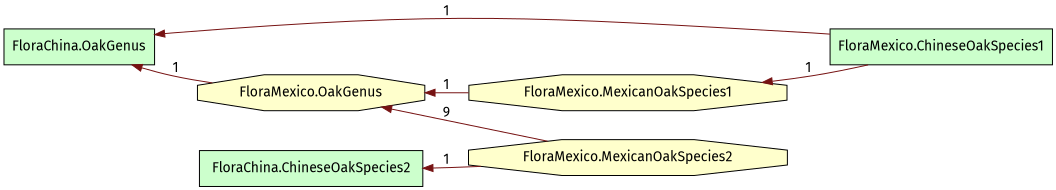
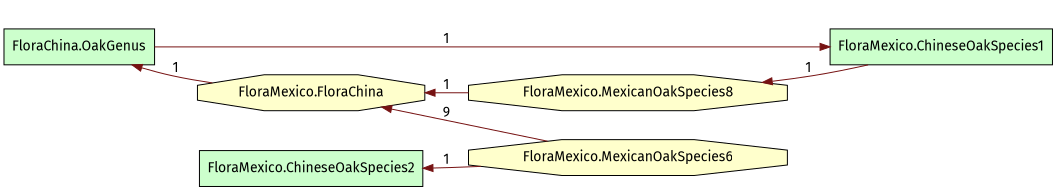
  digraph {
    fontname="Fira Sans"
    rankdir=RL
    node [fillcolor="#CCFFCC" fontname="Fira Sans" shape=box style=filled]
    edge [color="#761212" fontname="Fira Sans" style=filled]
    n1 [label="FloraMexico.ChineseOakSpecies1"]
    "FloraChina.OakGenus"
-   "FloraMexico.MexicanOakSpecies1" [fillcolor="#FFFFCC" shape=octagon]
-   "FloraMexico.OakGenus" [fillcolor="#FFFFCC" shape=octagon]
-   "FloraMexico.MexicanOakSpecies2" [fillcolor="#FFFFCC" shape=octagon]
-   "FloraChina.ChineseOakSpecies2"
-   n1 -> "FloraChina.OakGenus" [label=1]
+   "FloraMexico.MexicanOakSpecies1" [fillcolor="#FFFFCC" shape=octagon label="FloraMexico.MexicanOakSpecies8"]
+   "FloraMexico.OakGenus" [fillcolor="#FFFFCC" shape=octagon label="FloraMexico.FloraChina"]
+   "FloraMexico.MexicanOakSpecies2" [fillcolor="#FFFFCC" shape=octagon label="FloraMexico.MexicanOakSpecies6"]
+   "FloraChina.ChineseOakSpecies2" [label="FloraMexico.ChineseOakSpecies2"]
+   "FloraChina.OakGenus" -> n1 [label=1]
    n1 -> "FloraMexico.MexicanOakSpecies1" [label=1]
    "FloraMexico.MexicanOakSpecies1" -> "FloraMexico.OakGenus" [label=1]
    "FloraMexico.OakGenus" -> "FloraChina.OakGenus" [label=1]
    "FloraMexico.MexicanOakSpecies2" -> "FloraMexico.OakGenus" [label=9]
    "FloraMexico.MexicanOakSpecies2" -> "FloraChina.ChineseOakSpecies2" [label=1]
  }
